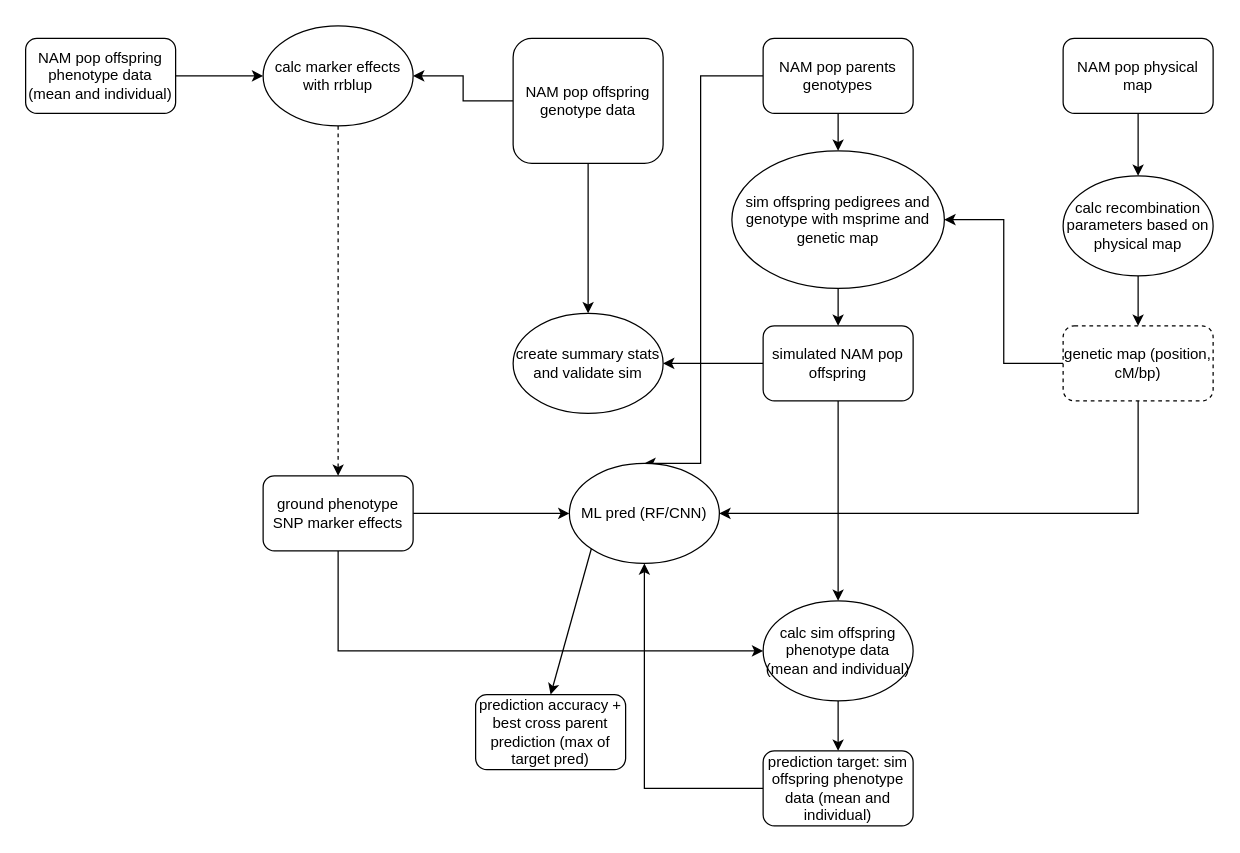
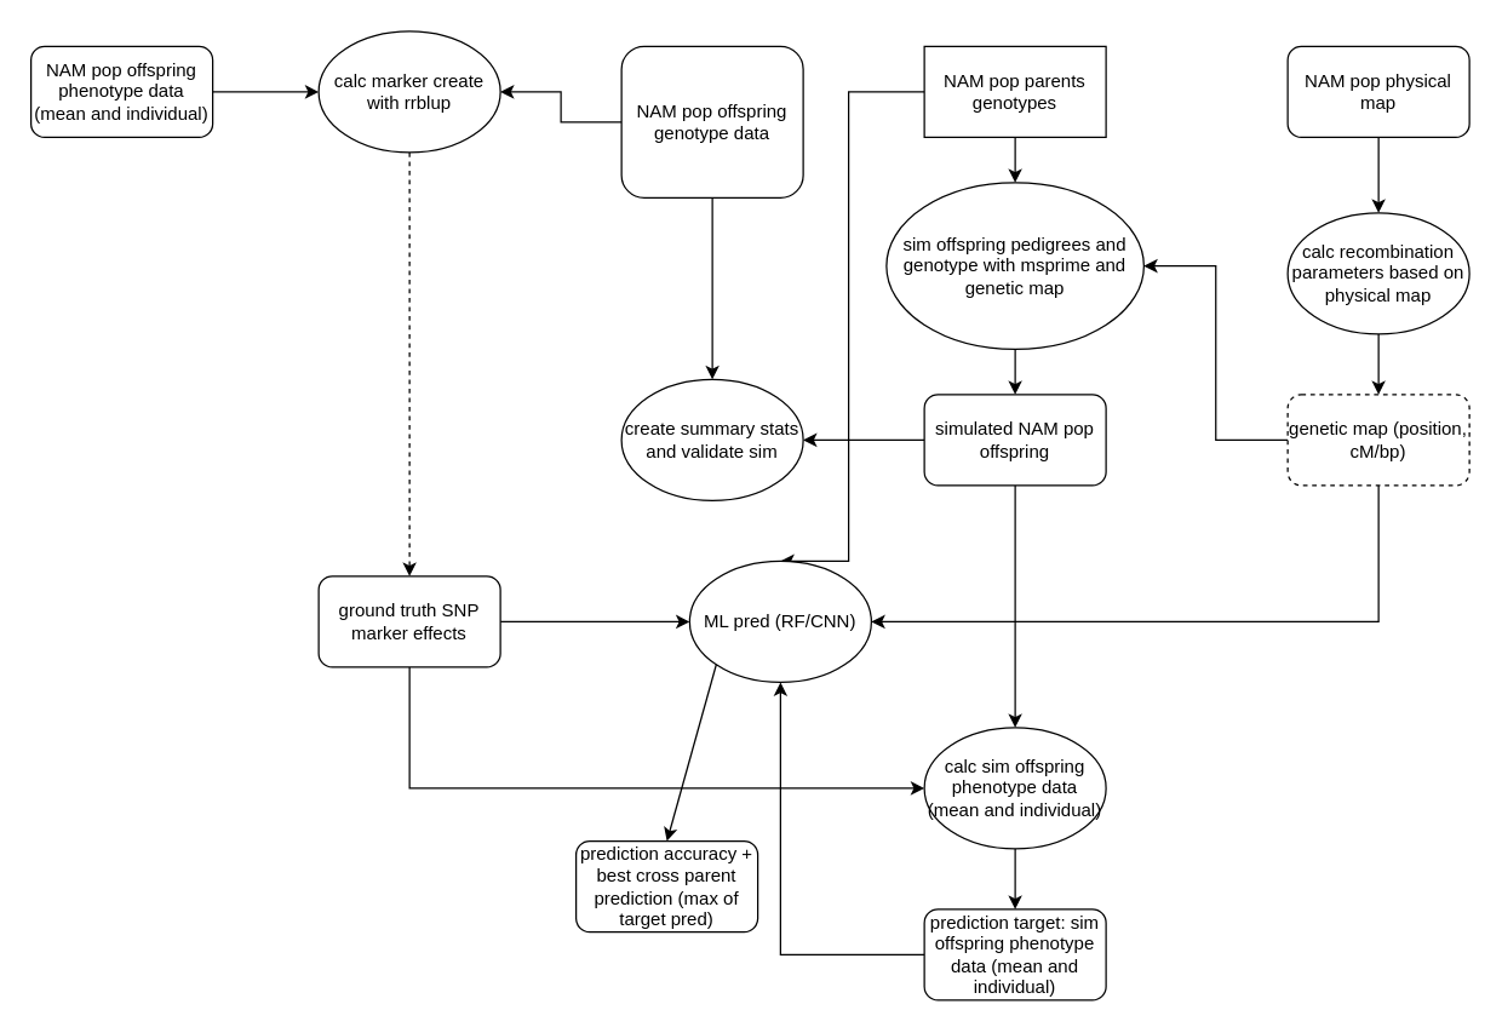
  <mxCell id="0" />
  <mxCell id="1" parent="0" />
  <mxCell id="2" style="edgeStyle=orthogonalEdgeStyle;rounded=0;orthogonalLoop=1;jettySize=auto;html=1;entryX=0.5;entryY=0;entryDx=0;entryDy=0;" parent="1" source="5" target="13" edge="1"><mxGeometry relative="1" as="geometry" /></mxCell>
  <mxCell id="3" style="edgeStyle=orthogonalEdgeStyle;rounded=0;orthogonalLoop=1;jettySize=auto;html=1;entryX=1;entryY=0.5;entryDx=0;entryDy=0;" parent="1" source="5" target="19" edge="1"><mxGeometry relative="1" as="geometry" /></mxCell>
  <mxCell id="4" style="edgeStyle=orthogonalEdgeStyle;rounded=0;orthogonalLoop=1;jettySize=auto;html=1;entryX=0.5;entryY=0;entryDx=0;entryDy=0;exitX=0;exitY=0.5;exitDx=0;exitDy=0;" parent="1" source="7" target="28" edge="1"><mxGeometry relative="1" as="geometry"><Array as="points"><mxPoint x="560" y="60" /></Array></mxGeometry></mxCell>
  <mxCell id="5" value="NAM pop offspring genotype data" style="rounded=1;whiteSpace=wrap;html=1;" parent="1" vertex="1"><mxGeometry x="410" y="30" width="120" height="100" as="geometry" /></mxCell>
  <mxCell id="6" style="edgeStyle=orthogonalEdgeStyle;rounded=0;orthogonalLoop=1;jettySize=auto;html=1;entryX=0.5;entryY=0;entryDx=0;entryDy=0;" parent="1" source="7" target="12" edge="1"><mxGeometry relative="1" as="geometry" /></mxCell>
- <mxCell id="7" value="NAM pop parents genotypes" style="rounded=1;whiteSpace=wrap;html=1;" parent="1" vertex="1"><mxGeometry x="610" y="30" width="120" height="60" as="geometry" /></mxCell>
+ <mxCell id="7" value="NAM pop parents genotypes" style="whiteSpace=wrap;html=1;rounded=0;" parent="1" vertex="1"><mxGeometry x="610" y="30" width="120" height="60" as="geometry" /></mxCell>
  <mxCell id="8" style="edgeStyle=orthogonalEdgeStyle;rounded=0;orthogonalLoop=1;jettySize=auto;html=1;entryX=1;entryY=0.5;entryDx=0;entryDy=0;" parent="1" source="10" target="13" edge="1"><mxGeometry relative="1" as="geometry" /></mxCell>
  <mxCell id="9" style="edgeStyle=orthogonalEdgeStyle;rounded=0;orthogonalLoop=1;jettySize=auto;html=1;entryX=0.5;entryY=0;entryDx=0;entryDy=0;" parent="1" source="10" target="30" edge="1"><mxGeometry relative="1" as="geometry" /></mxCell>
  <mxCell id="10" value="simulated NAM pop offspring" style="rounded=1;whiteSpace=wrap;html=1;" parent="1" vertex="1"><mxGeometry x="610" y="260" width="120" height="60" as="geometry" /></mxCell>
  <mxCell id="11" value="" style="edgeStyle=orthogonalEdgeStyle;rounded=0;orthogonalLoop=1;jettySize=auto;html=1;" parent="1" source="12" target="10" edge="1"><mxGeometry relative="1" as="geometry" /></mxCell>
  <mxCell id="12" value="sim offspring pedigrees and genotype with msprime and genetic map" style="ellipse;whiteSpace=wrap;html=1;" parent="1" vertex="1"><mxGeometry x="585" y="120" width="170" height="110" as="geometry" /></mxCell>
  <mxCell id="13" value="create summary stats and validate sim" style="ellipse;whiteSpace=wrap;html=1;" parent="1" vertex="1"><mxGeometry x="410" y="250" width="120" height="80" as="geometry" /></mxCell>
  <mxCell id="14" style="edgeStyle=orthogonalEdgeStyle;rounded=0;orthogonalLoop=1;jettySize=auto;html=1;entryX=0.5;entryY=0;entryDx=0;entryDy=0;" parent="1" source="15" target="17" edge="1"><mxGeometry relative="1" as="geometry" /></mxCell>
  <mxCell id="15" value="NAM pop physical map" style="rounded=1;whiteSpace=wrap;html=1;" parent="1" vertex="1"><mxGeometry x="850" y="30" width="120" height="60" as="geometry" /></mxCell>
  <mxCell id="16" style="edgeStyle=orthogonalEdgeStyle;rounded=0;orthogonalLoop=1;jettySize=auto;html=1;" parent="1" source="17" target="27" edge="1"><mxGeometry relative="1" as="geometry" /></mxCell>
  <mxCell id="17" value="calc recombination parameters based on physical map" style="ellipse;whiteSpace=wrap;html=1;" parent="1" vertex="1"><mxGeometry x="850" y="140" width="120" height="80" as="geometry" /></mxCell>
  <mxCell id="18" style="edgeStyle=orthogonalEdgeStyle;rounded=0;orthogonalLoop=1;jettySize=auto;html=1;entryX=0.5;entryY=0;entryDx=0;entryDy=0;dashed=1;" parent="1" source="19" target="22" edge="1"><mxGeometry relative="1" as="geometry" /></mxCell>
- <mxCell id="19" value="calc marker effects with rrblup" style="ellipse;whiteSpace=wrap;html=1;" parent="1" vertex="1"><mxGeometry x="210" y="20" width="120" height="80" as="geometry" /></mxCell>
+ <mxCell id="19" value="calc marker create with rrblup" style="ellipse;whiteSpace=wrap;html=1;" parent="1" vertex="1"><mxGeometry x="210" y="20" width="120" height="80" as="geometry" /></mxCell>
  <mxCell id="20" style="edgeStyle=orthogonalEdgeStyle;rounded=0;orthogonalLoop=1;jettySize=auto;html=1;entryX=0;entryY=0.5;entryDx=0;entryDy=0;" parent="1" source="22" target="28" edge="1"><mxGeometry relative="1" as="geometry" /></mxCell>
  <mxCell id="21" style="edgeStyle=orthogonalEdgeStyle;rounded=0;orthogonalLoop=1;jettySize=auto;html=1;entryX=0;entryY=0.5;entryDx=0;entryDy=0;exitX=0.5;exitY=1;exitDx=0;exitDy=0;" parent="1" source="22" target="30" edge="1"><mxGeometry relative="1" as="geometry" /></mxCell>
- <mxCell id="22" value="ground phenotype SNP marker effects" style="rounded=1;whiteSpace=wrap;html=1;" parent="1" vertex="1"><mxGeometry x="210" y="380" width="120" height="60" as="geometry" /></mxCell>
+ <mxCell id="22" value="ground truth SNP marker effects" style="rounded=1;whiteSpace=wrap;html=1;" parent="1" vertex="1"><mxGeometry x="210" y="380" width="120" height="60" as="geometry" /></mxCell>
  <mxCell id="23" style="edgeStyle=orthogonalEdgeStyle;rounded=0;orthogonalLoop=1;jettySize=auto;html=1;entryX=0;entryY=0.5;entryDx=0;entryDy=0;" parent="1" source="24" target="19" edge="1"><mxGeometry relative="1" as="geometry" /></mxCell>
  <mxCell id="24" value="NAM pop offspring phenotype data (mean and individual)" style="rounded=1;whiteSpace=wrap;html=1;" parent="1" vertex="1"><mxGeometry x="20" y="30" width="120" height="60" as="geometry" /></mxCell>
  <mxCell id="25" style="edgeStyle=orthogonalEdgeStyle;rounded=0;orthogonalLoop=1;jettySize=auto;html=1;entryX=1;entryY=0.5;entryDx=0;entryDy=0;" parent="1" source="27" target="12" edge="1"><mxGeometry relative="1" as="geometry" /></mxCell>
  <mxCell id="26" style="edgeStyle=orthogonalEdgeStyle;rounded=0;orthogonalLoop=1;jettySize=auto;html=1;entryX=1;entryY=0.5;entryDx=0;entryDy=0;" parent="1" source="27" target="28" edge="1"><mxGeometry relative="1" as="geometry"><Array as="points"><mxPoint x="910" y="410" /></Array></mxGeometry></mxCell>
  <mxCell id="27" value="genetic map (position, cM/bp)" style="rounded=1;whiteSpace=wrap;html=1;dashed=1;" parent="1" vertex="1"><mxGeometry x="850" y="260" width="120" height="60" as="geometry" /></mxCell>
  <mxCell id="28" value="ML pred (RF/CNN)" style="ellipse;whiteSpace=wrap;html=1;" parent="1" vertex="1"><mxGeometry x="455" y="370" width="120" height="80" as="geometry" /></mxCell>
  <mxCell id="29" style="edgeStyle=orthogonalEdgeStyle;rounded=0;orthogonalLoop=1;jettySize=auto;html=1;entryX=0.5;entryY=0;entryDx=0;entryDy=0;" parent="1" source="30" target="32" edge="1"><mxGeometry relative="1" as="geometry" /></mxCell>
  <mxCell id="30" value="calc sim offspring phenotype data (mean and individual)" style="ellipse;whiteSpace=wrap;html=1;" parent="1" vertex="1"><mxGeometry x="610" y="480" width="120" height="80" as="geometry" /></mxCell>
  <mxCell id="31" style="edgeStyle=orthogonalEdgeStyle;rounded=0;orthogonalLoop=1;jettySize=auto;html=1;entryX=0.5;entryY=1;entryDx=0;entryDy=0;exitX=0;exitY=0.5;exitDx=0;exitDy=0;" parent="1" source="32" target="28" edge="1"><mxGeometry relative="1" as="geometry" /></mxCell>
  <mxCell id="32" value="prediction target: sim offspring phenotype data (mean and individual)" style="rounded=1;whiteSpace=wrap;html=1;" parent="1" vertex="1"><mxGeometry x="610" y="600" width="120" height="60" as="geometry" /></mxCell>
  <mxCell id="33" value="prediction accuracy + best cross parent prediction (max of target pred)" style="rounded=1;whiteSpace=wrap;html=1;" parent="1" vertex="1"><mxGeometry x="380" y="555" width="120" height="60" as="geometry" /></mxCell>
  <mxCell id="34" value="" style="endArrow=classic;html=1;rounded=0;exitX=0;exitY=1;exitDx=0;exitDy=0;entryX=0.5;entryY=0;entryDx=0;entryDy=0;" parent="1" source="28" target="33" edge="1"><mxGeometry width="50" height="50" relative="1" as="geometry"><mxPoint x="440" y="490" as="sourcePoint" /><mxPoint x="490" y="440" as="targetPoint" /></mxGeometry></mxCell>
